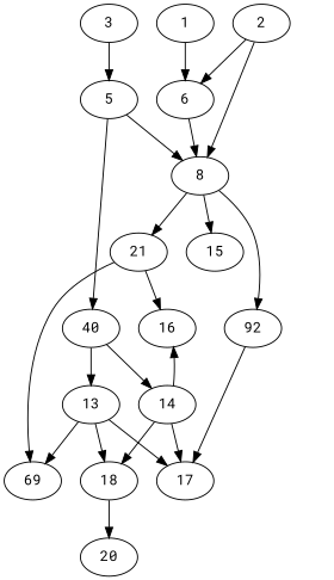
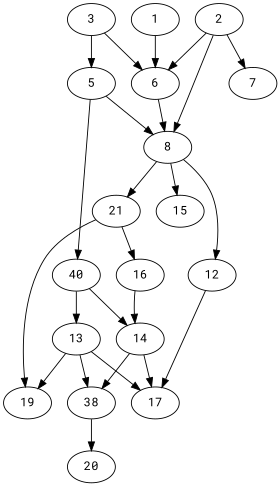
  digraph {
    fontname="Roboto Mono"
    node [alpha=0.13 fontname="Roboto Mono" result_size=0]
    edge [fontname="Roboto Mono"]
    1 [alpha=0.12 compute_size=549755813888 ram=21954134 result_size=91136 trans_size=658934]
    6 [alpha=0.16 compute_size=354461012465 ram=31515574 result_size=13312 trans_size=231813]
    8 [alpha=0.20 compute_size=3013305457 ram=11111474 result_size=74752 trans_size=960835]
    n4 [alpha=0.02 compute_size=28991029248 label=21 ram=41233776 result_size=29696 trans_size=183097]
-   12 [alpha=0.12 compute_size=68719476736 ram=32821022 result_size=74752 trans_size=370298 label=92]
+   12 [alpha=0.12 compute_size=68719476736 ram=32821022 result_size=74752 trans_size=370298]
    15 [compute_size=44390956842 ram=8607537 trans_size=468804]
    2 [alpha=0.08 compute_size=782757789696 ram=50578676 result_size=54272 trans_size=631811]
+   7 [compute_size=6284040404 ram=6368242 trans_size=252946]
    5 [alpha=0.03 compute_size=5692895314 ram=15535776 result_size=74752 trans_size=979930]
    n10 [alpha=0.03 compute_size=11893583045 label=40 ram=43500452 result_size=9216 trans_size=855431]
    13 [alpha=0.19 compute_size=134217728000 ram=7187572 result_size=1024 trans_size=545859]
    14 [alpha=0.03 compute_size=865792294235 ram=8628408 result_size=54272 trans_size=739722]
    3 [alpha=0.15 compute_size=15864829803 ram=4711494 result_size=13312 trans_size=368033]
    16 [alpha=0.01 compute_size=1694306510 ram=4395882 trans_size=988351]
-   19 [alpha=0.08 compute_size=2618991196 ram=1652275 trans_size=656093 label=69]
+   19 [alpha=0.08 compute_size=2618991196 ram=1652275 trans_size=656093]
    17 [alpha=0.09 compute_size=368217277382 ram=28794710 trans_size=596666]
-   18 [alpha=0.15 compute_size=510572151801 ram=48222096 result_size=9216 trans_size=41822]
+   18 [alpha=0.15 compute_size=510572151801 ram=48222096 result_size=9216 trans_size=41822 label=38]
    20 [compute_size=94408788372 ram=29580632 trans_size=769904]
    1 -> 6
    6 -> 8
    8 -> n4
    8 -> 12
    8 -> 15
    n4 -> 16
    n4 -> 19
    12 -> 17
    2 -> 6
    2 -> 8
+   2 -> 7
    5 -> 8
    5 -> n10
    n10 -> 13
    n10 -> 14
    13 -> 19
    13 -> 17
    13 -> 18
-   14 -> 16
+   16 -> 14
    14 -> 17
    14 -> 18
+   3 -> 6
    3 -> 5
    18 -> 20
  }
